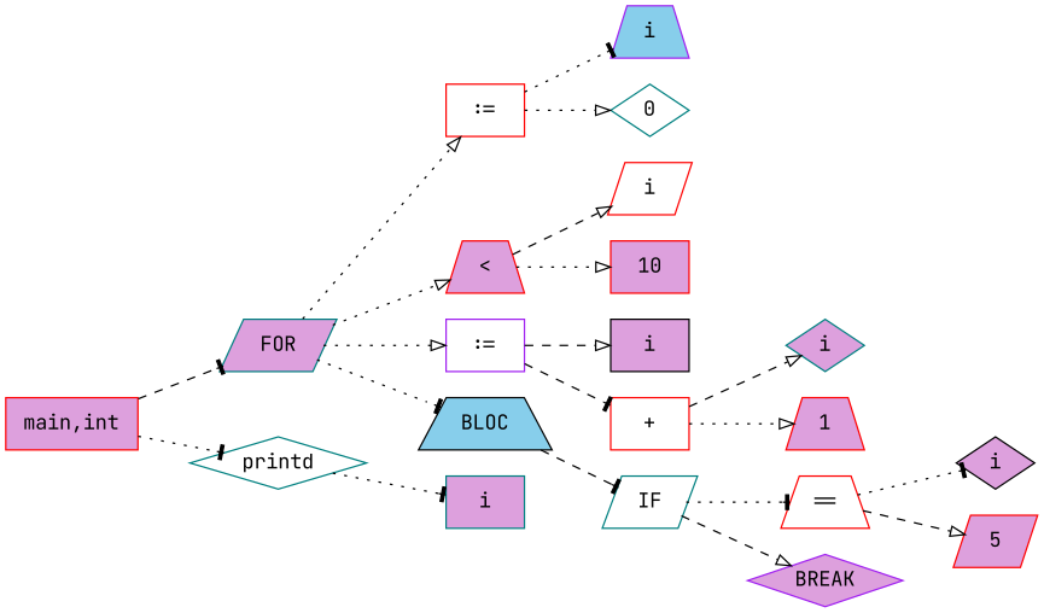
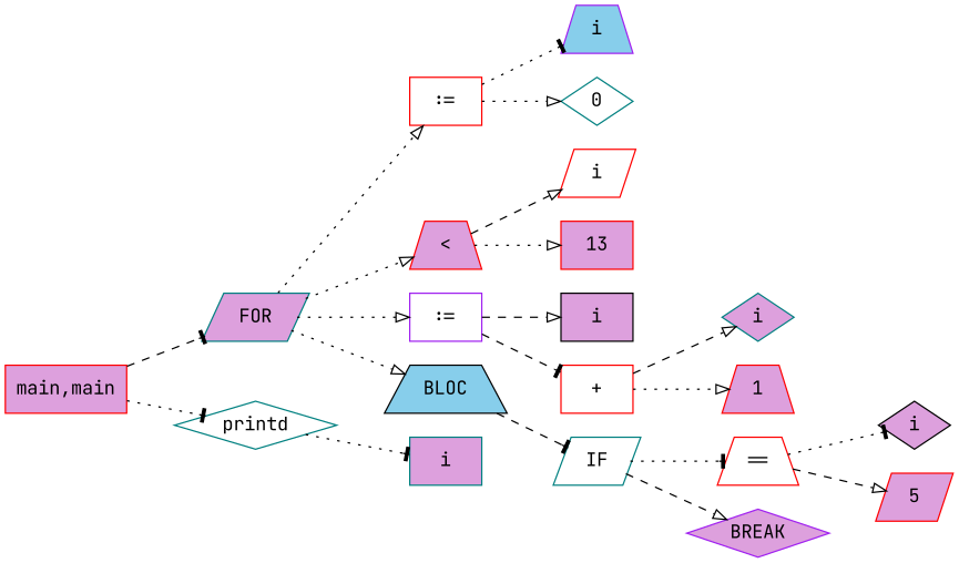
  digraph {
    fontname="JetBrains Mono"
    rankdir=LR
    node [color=red fillcolor=plum fontname="JetBrains Mono" shape=box style=filled]
    edge [arrowhead=onormal fontname="JetBrains Mono" style=dotted]
-   n1 [label="main,int"]
+   n1 [label="main,main"]
    n2 [color=teal label=FOR shape=parallelogram]
    n3 [color=teal fillcolor=white label=printd shape=diamond]
    n4 [fillcolor=white label=":="]
    n5 [label="<" shape=trapezium]
    n6 [color=purple fillcolor=white label=":="]
    n7 [color=black fillcolor=skyblue label=BLOC shape=trapezium]
    n8 [color=teal label=i]
    n9 [color=purple fillcolor=skyblue label=i shape=trapezium]
    n10 [color=teal fillcolor=white label=0 shape=diamond]
    n11 [fillcolor=white label=i shape=parallelogram]
-   n12 [label=10]
+   n12 [label=13]
    n13 [color=black label=i]
    n14 [fillcolor=white label="+"]
    n15 [color=teal fillcolor=white label=IF shape=parallelogram]
    n16 [color=teal label=i shape=diamond]
    n17 [label=1 shape=trapezium]
    n18 [fillcolor=white label="==" shape=trapezium]
    n19 [color=purple label=BREAK shape=diamond]
    n20 [color=black label=i shape=diamond]
    n21 [label=5 shape=parallelogram]
    n1 -> n2 [arrowhead=tee style=dashed]
    n1 -> n3 [arrowhead=tee]
    n2 -> n4
    n2 -> n5
    n2 -> n6
-   n2 -> n7 [arrowhead=tee]
+   n2 -> n7
    n3 -> n8 [arrowhead=tee]
    n4 -> n9 [arrowhead=tee]
    n4 -> n10
    n5 -> n11 [style=dashed]
    n5 -> n12
    n6 -> n13 [style=dashed]
    n6 -> n14 [arrowhead=tee style=dashed]
    n7 -> n15 [arrowhead=tee style=dashed]
    n14 -> n16 [style=dashed]
    n14 -> n17
    n15 -> n18 [arrowhead=tee]
    n15 -> n19 [style=dashed]
    n18 -> n20 [arrowhead=tee]
    n18 -> n21 [style=dashed]
  }
